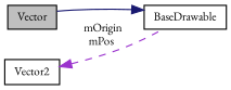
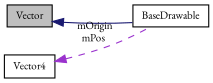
  digraph {
    fontname="EB Garamond"
    rankdir=LR
    node [color=black fillcolor=white fontname="EB Garamond" fontsize=10 shape=record style=filled]
    edge [dir=back fontname="EB Garamond" fontsize=10 labelfontname=Helvetica labelfontsize=10]
    n1 [fillcolor=grey75 fontcolor=black height=0.2 label=Vector width=0.4]
    n2 [height=0.2 label=BaseDrawable width=0.4]
-   n3 [height=0.2 label=Vector2 width=0.4]
-   n2 -> n1 [color=midnightblue style=solid]
+   n3 [height=0.2 label=Vector4 width=0.4]
+   n1 -> n2 [color=midnightblue style=solid]
    n3 -> n2 [color=darkorchid3 label=" mOrigin\nmPos" style=dashed]
  }
